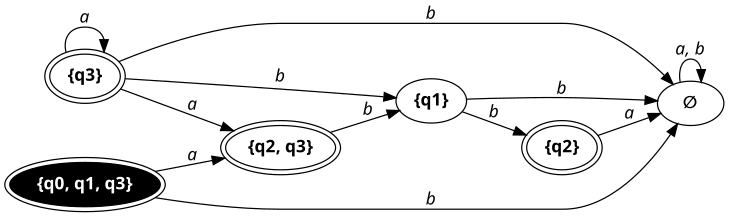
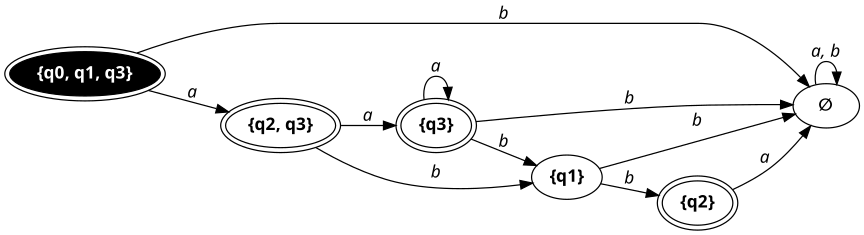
  digraph {
    rankdir=LR
    node [fontname="CMU Serif bold" peripheries=2]
    edge [fontname="CMU Serif italic"]
    "{q3}"
    "∅" [peripheries=""]
    "{q1}" [peripheries=""]
    "{q2}"
    "{q0, q1, q3}" [fillcolor=black fontcolor=white style=filled]
    "{q2, q3}"
    "{q3}" -> "{q3}" [label=a]
    "{q3}" -> "∅" [label=b]
    "{q3}" -> "{q1}" [label=b]
    "∅" -> "∅" [label="a, b"]
    "{q1}" -> "∅" [label=b]
    "{q1}" -> "{q2}" [label=b]
    "{q2}" -> "∅" [label=a]
    "{q0, q1, q3}" -> "∅" [label=b]
    "{q0, q1, q3}" -> "{q2, q3}" [label=a]
-   "{q3}" -> "{q2, q3}" [label=a]
+   "{q2, q3}" -> "{q3}" [label=a]
    "{q2, q3}" -> "{q1}" [label=b]
  }
